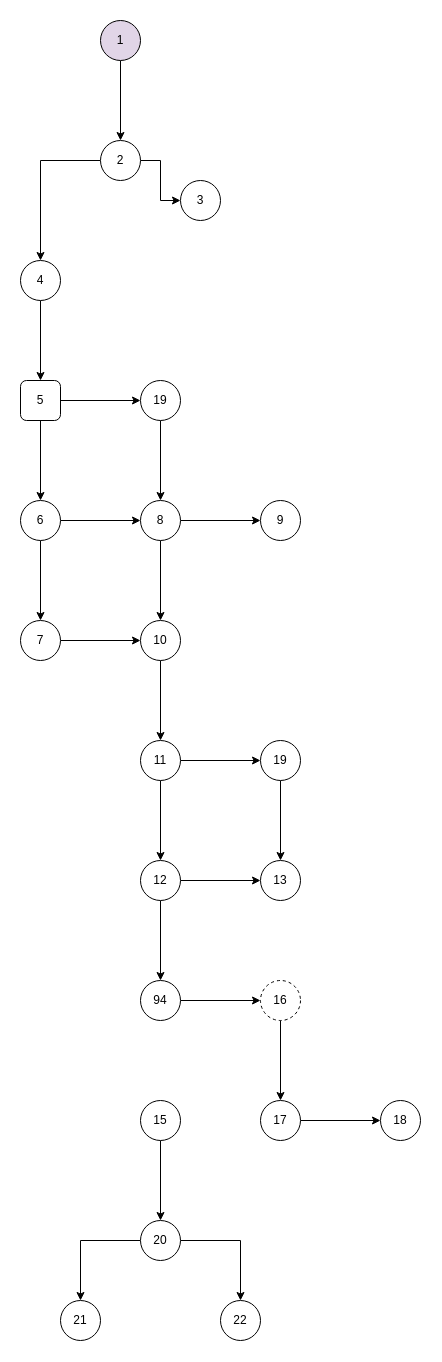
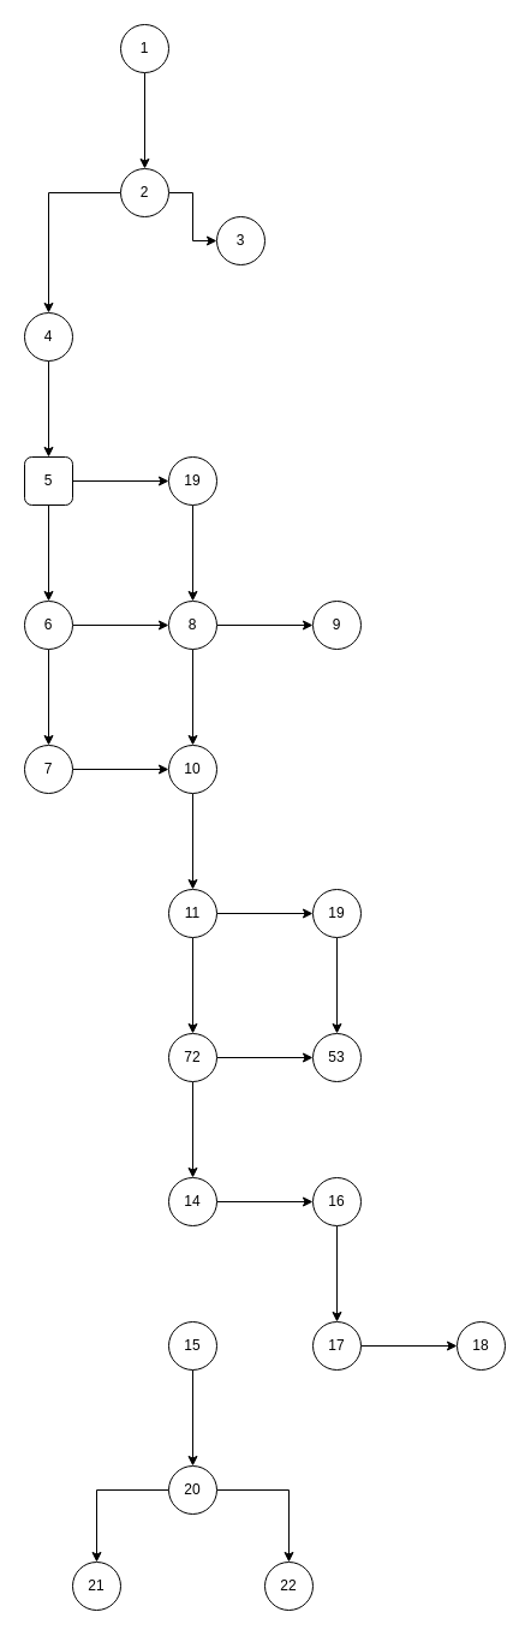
  <mxCell id="0" />
  <mxCell id="1" parent="0" />
  <mxCell id="2" value="" style="edgeStyle=orthogonalEdgeStyle;rounded=0;orthogonalLoop=1;jettySize=auto;html=1;" edge="1" parent="1" source="3" target="6"><mxGeometry relative="1" as="geometry" /></mxCell>
- <mxCell id="3" value="1" style="ellipse;whiteSpace=wrap;html=1;fillColor=#e1d5e7;" vertex="1" parent="1"><mxGeometry x="100" y="20" width="40" height="40" as="geometry" /></mxCell>
+ <mxCell id="3" value="1" style="ellipse;whiteSpace=wrap;html=1;" vertex="1" parent="1"><mxGeometry x="100" y="20" width="40" height="40" as="geometry" /></mxCell>
  <mxCell id="4" value="" style="edgeStyle=orthogonalEdgeStyle;rounded=0;orthogonalLoop=1;jettySize=auto;html=1;" edge="1" parent="1" source="6" target="7"><mxGeometry relative="1" as="geometry" /></mxCell>
  <mxCell id="5" value="" style="edgeStyle=orthogonalEdgeStyle;rounded=0;orthogonalLoop=1;jettySize=auto;html=1;" edge="1" parent="1" source="6" target="9"><mxGeometry relative="1" as="geometry" /></mxCell>
  <mxCell id="6" value="2" style="ellipse;whiteSpace=wrap;html=1;" vertex="1" parent="1"><mxGeometry x="100" y="140" width="40" height="40" as="geometry" /></mxCell>
  <mxCell id="7" value="3" style="ellipse;whiteSpace=wrap;html=1;" vertex="1" parent="1"><mxGeometry x="180" y="180" width="40" height="40" as="geometry" /></mxCell>
  <mxCell id="8" value="" style="edgeStyle=orthogonalEdgeStyle;rounded=0;orthogonalLoop=1;jettySize=auto;html=1;" edge="1" parent="1" source="9" target="12"><mxGeometry relative="1" as="geometry" /></mxCell>
  <mxCell id="9" value="4" style="ellipse;whiteSpace=wrap;html=1;" vertex="1" parent="1"><mxGeometry x="20" y="260" width="40" height="40" as="geometry" /></mxCell>
  <mxCell id="10" value="" style="edgeStyle=orthogonalEdgeStyle;rounded=0;orthogonalLoop=1;jettySize=auto;html=1;" edge="1" parent="1" source="12" target="15"><mxGeometry relative="1" as="geometry" /></mxCell>
  <mxCell id="11" value="" style="edgeStyle=orthogonalEdgeStyle;rounded=0;orthogonalLoop=1;jettySize=auto;html=1;" edge="1" parent="1" source="12" target="19"><mxGeometry relative="1" as="geometry" /></mxCell>
  <mxCell id="12" value="5" style="whiteSpace=wrap;html=1;rounded=1;" vertex="1" parent="1"><mxGeometry x="20" y="380" width="40" height="40" as="geometry" /></mxCell>
  <mxCell id="13" value="" style="edgeStyle=orthogonalEdgeStyle;rounded=0;orthogonalLoop=1;jettySize=auto;html=1;" edge="1" parent="1" source="15" target="17"><mxGeometry relative="1" as="geometry" /></mxCell>
  <mxCell id="14" value="" style="edgeStyle=orthogonalEdgeStyle;rounded=0;orthogonalLoop=1;jettySize=auto;html=1;" edge="1" parent="1" source="15" target="22"><mxGeometry relative="1" as="geometry" /></mxCell>
  <mxCell id="15" value="6" style="ellipse;whiteSpace=wrap;html=1;" vertex="1" parent="1"><mxGeometry x="20" y="500" width="40" height="40" as="geometry" /></mxCell>
  <mxCell id="16" value="" style="edgeStyle=orthogonalEdgeStyle;rounded=0;orthogonalLoop=1;jettySize=auto;html=1;" edge="1" parent="1" source="17" target="24"><mxGeometry relative="1" as="geometry" /></mxCell>
  <mxCell id="17" value="7" style="ellipse;whiteSpace=wrap;html=1;" vertex="1" parent="1"><mxGeometry x="20" y="620" width="40" height="40" as="geometry" /></mxCell>
  <mxCell id="18" value="" style="edgeStyle=orthogonalEdgeStyle;rounded=0;orthogonalLoop=1;jettySize=auto;html=1;" edge="1" parent="1" source="19" target="22"><mxGeometry relative="1" as="geometry" /></mxCell>
  <mxCell id="19" value="19" style="ellipse;whiteSpace=wrap;html=1;" vertex="1" parent="1"><mxGeometry x="140" y="380" width="40" height="40" as="geometry" /></mxCell>
  <mxCell id="20" value="" style="edgeStyle=orthogonalEdgeStyle;rounded=0;orthogonalLoop=1;jettySize=auto;html=1;" edge="1" parent="1" source="22" target="24"><mxGeometry relative="1" as="geometry" /></mxCell>
  <mxCell id="21" value="" style="edgeStyle=orthogonalEdgeStyle;rounded=0;orthogonalLoop=1;jettySize=auto;html=1;" edge="1" parent="1" source="22" target="25"><mxGeometry relative="1" as="geometry" /></mxCell>
  <mxCell id="22" value="8" style="ellipse;whiteSpace=wrap;html=1;" vertex="1" parent="1"><mxGeometry x="140" y="500" width="40" height="40" as="geometry" /></mxCell>
  <mxCell id="23" value="" style="edgeStyle=orthogonalEdgeStyle;rounded=0;orthogonalLoop=1;jettySize=auto;html=1;" edge="1" parent="1" source="24" target="28"><mxGeometry relative="1" as="geometry" /></mxCell>
  <mxCell id="24" value="10" style="ellipse;whiteSpace=wrap;html=1;" vertex="1" parent="1"><mxGeometry x="140" y="620" width="40" height="40" as="geometry" /></mxCell>
  <mxCell id="25" value="9" style="ellipse;whiteSpace=wrap;html=1;" vertex="1" parent="1"><mxGeometry x="260" y="500" width="40" height="40" as="geometry" /></mxCell>
  <mxCell id="26" value="" style="edgeStyle=orthogonalEdgeStyle;rounded=0;orthogonalLoop=1;jettySize=auto;html=1;" edge="1" parent="1" source="28" target="31"><mxGeometry relative="1" as="geometry" /></mxCell>
  <mxCell id="27" value="" style="edgeStyle=orthogonalEdgeStyle;rounded=0;orthogonalLoop=1;jettySize=auto;html=1;" edge="1" parent="1" source="28" target="42"><mxGeometry relative="1" as="geometry" /></mxCell>
  <mxCell id="28" value="11" style="ellipse;whiteSpace=wrap;html=1;" vertex="1" parent="1"><mxGeometry x="140" y="740" width="40" height="40" as="geometry" /></mxCell>
  <mxCell id="29" value="" style="edgeStyle=orthogonalEdgeStyle;rounded=0;orthogonalLoop=1;jettySize=auto;html=1;" edge="1" parent="1" source="31" target="33"><mxGeometry relative="1" as="geometry" /></mxCell>
  <mxCell id="30" value="" style="edgeStyle=orthogonalEdgeStyle;rounded=0;orthogonalLoop=1;jettySize=auto;html=1;" edge="1" parent="1" source="31" target="43"><mxGeometry relative="1" as="geometry" /></mxCell>
- <mxCell id="31" value="12" style="ellipse;whiteSpace=wrap;html=1;" vertex="1" parent="1"><mxGeometry x="140" y="860" width="40" height="40" as="geometry" /></mxCell>
+ <mxCell id="31" value="72" style="ellipse;whiteSpace=wrap;html=1;" vertex="1" parent="1"><mxGeometry x="140" y="860" width="40" height="40" as="geometry" /></mxCell>
  <mxCell id="32" value="" style="edgeStyle=orthogonalEdgeStyle;rounded=0;orthogonalLoop=1;jettySize=auto;html=1;" edge="1" parent="1" source="33" target="45"><mxGeometry relative="1" as="geometry" /></mxCell>
- <mxCell id="33" value="94" style="ellipse;whiteSpace=wrap;html=1;" vertex="1" parent="1"><mxGeometry x="140" y="980" width="40" height="40" as="geometry" /></mxCell>
+ <mxCell id="33" value="14" style="ellipse;whiteSpace=wrap;html=1;" vertex="1" parent="1"><mxGeometry x="140" y="980" width="40" height="40" as="geometry" /></mxCell>
  <mxCell id="34" value="" style="edgeStyle=orthogonalEdgeStyle;rounded=0;orthogonalLoop=1;jettySize=auto;html=1;" edge="1" parent="1" source="35" target="38"><mxGeometry relative="1" as="geometry" /></mxCell>
  <mxCell id="35" value="15" style="ellipse;whiteSpace=wrap;html=1;" vertex="1" parent="1"><mxGeometry x="140" y="1100" width="40" height="40" as="geometry" /></mxCell>
  <mxCell id="36" value="" style="edgeStyle=orthogonalEdgeStyle;rounded=0;orthogonalLoop=1;jettySize=auto;html=1;" edge="1" parent="1" source="38" target="39"><mxGeometry relative="1" as="geometry" /></mxCell>
  <mxCell id="37" value="" style="edgeStyle=orthogonalEdgeStyle;rounded=0;orthogonalLoop=1;jettySize=auto;html=1;" edge="1" parent="1" source="38" target="40"><mxGeometry relative="1" as="geometry" /></mxCell>
  <mxCell id="38" value="20" style="ellipse;whiteSpace=wrap;html=1;" vertex="1" parent="1"><mxGeometry x="140" y="1220" width="40" height="40" as="geometry" /></mxCell>
  <mxCell id="39" value="21" style="ellipse;whiteSpace=wrap;html=1;" vertex="1" parent="1"><mxGeometry x="60" y="1300" width="40" height="40" as="geometry" /></mxCell>
  <mxCell id="40" value="22" style="ellipse;whiteSpace=wrap;html=1;" vertex="1" parent="1"><mxGeometry x="220" y="1300" width="40" height="40" as="geometry" /></mxCell>
  <mxCell id="41" value="" style="edgeStyle=orthogonalEdgeStyle;rounded=0;orthogonalLoop=1;jettySize=auto;html=1;" edge="1" parent="1" source="42" target="43"><mxGeometry relative="1" as="geometry" /></mxCell>
  <mxCell id="42" value="19" style="ellipse;whiteSpace=wrap;html=1;" vertex="1" parent="1"><mxGeometry x="260" y="740" width="40" height="40" as="geometry" /></mxCell>
- <mxCell id="43" value="13" style="ellipse;whiteSpace=wrap;html=1;" vertex="1" parent="1"><mxGeometry x="260" y="860" width="40" height="40" as="geometry" /></mxCell>
+ <mxCell id="43" value="53" style="ellipse;whiteSpace=wrap;html=1;" vertex="1" parent="1"><mxGeometry x="260" y="860" width="40" height="40" as="geometry" /></mxCell>
  <mxCell id="44" value="" style="edgeStyle=orthogonalEdgeStyle;rounded=0;orthogonalLoop=1;jettySize=auto;html=1;" edge="1" parent="1" source="45" target="47"><mxGeometry relative="1" as="geometry" /></mxCell>
- <mxCell id="45" value="16" style="ellipse;whiteSpace=wrap;html=1;dashed=1;" vertex="1" parent="1"><mxGeometry x="260" y="980" width="40" height="40" as="geometry" /></mxCell>
+ <mxCell id="45" value="16" style="ellipse;whiteSpace=wrap;html=1;" vertex="1" parent="1"><mxGeometry x="260" y="980" width="40" height="40" as="geometry" /></mxCell>
  <mxCell id="46" value="" style="edgeStyle=orthogonalEdgeStyle;rounded=0;orthogonalLoop=1;jettySize=auto;html=1;" edge="1" parent="1" source="47" target="48"><mxGeometry relative="1" as="geometry" /></mxCell>
  <mxCell id="47" value="17" style="ellipse;whiteSpace=wrap;html=1;" vertex="1" parent="1"><mxGeometry x="260" y="1100" width="40" height="40" as="geometry" /></mxCell>
  <mxCell id="48" value="18" style="ellipse;whiteSpace=wrap;html=1;" vertex="1" parent="1"><mxGeometry x="380" y="1100" width="40" height="40" as="geometry" /></mxCell>
